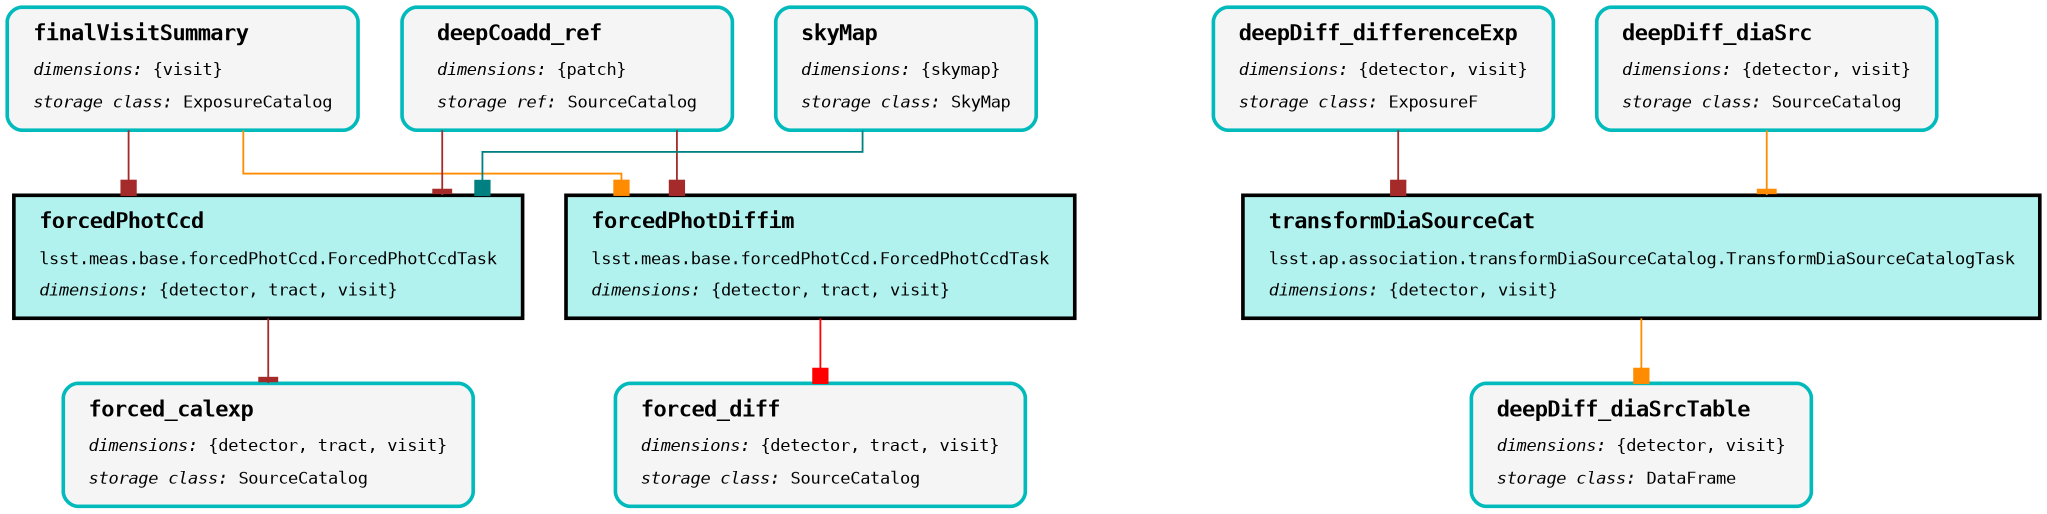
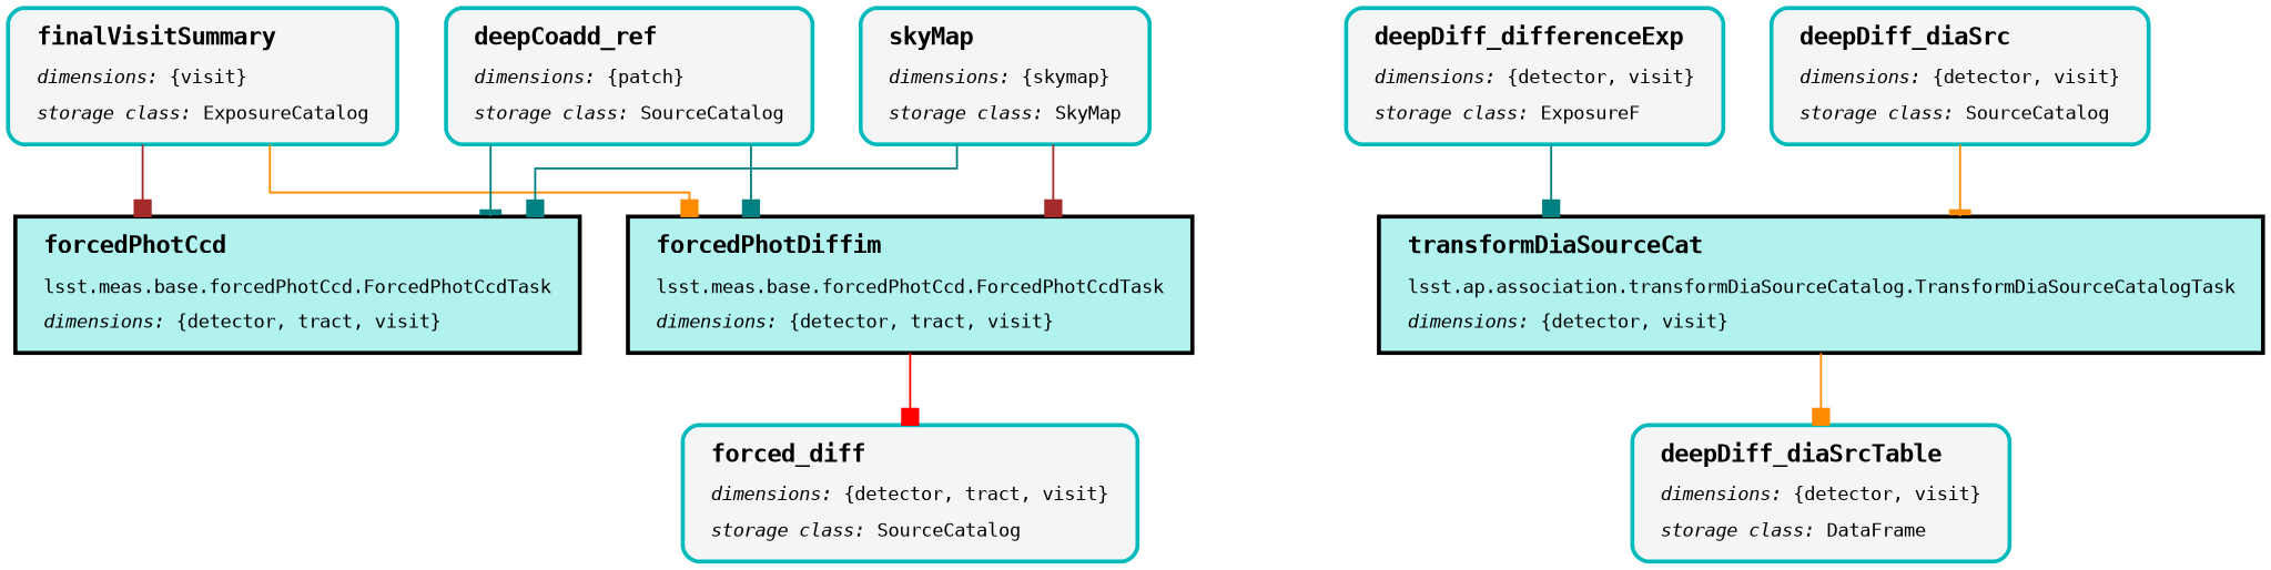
  digraph {
    nodesep=0.5
    ranksep=0.75
    splines=ortho
    node [color="#00BABC" fillcolor="#F5F5F5" fontname=Monospace fontsize=14 margin="0.2,0.1" penwidth=3 shape=box style="rounded,filled,bold"]
    edge [arrowhead=box arrowsize=1.5 color=brown penwidth=1.5]
    n1 [color=black fillcolor="#B1F2EF" label=<<TABLE BORDER="0" CELLPADDING="5"><TR><TD ALIGN="LEFT"><B><FONT POINT-SIZE="18">forcedPhotCcd</FONT></B></TD></TR><TR><TD ALIGN="LEFT">lsst.meas.base.forcedPhotCcd.ForcedPhotCcdTask</TD></TR><TR><TD ALIGN="LEFT"><I>dimensions:</I>&nbsp;{detector, tract, visit}</TD></TR></TABLE>> style=filled]
-   n2 [label=<<TABLE BORDER="0" CELLPADDING="5"><TR><TD ALIGN="LEFT"><B><FONT POINT-SIZE="18">forced_calexp</FONT></B></TD></TR><TR><TD ALIGN="LEFT"><I>dimensions:</I>&nbsp;{detector, tract, visit}</TD></TR><TR><TD ALIGN="LEFT"><I>storage class:</I>&nbsp;SourceCatalog</TD></TR></TABLE>>]
    n3 [label=<<TABLE BORDER="0" CELLPADDING="5"><TR><TD ALIGN="LEFT"><B><FONT POINT-SIZE="18">finalVisitSummary</FONT></B></TD></TR><TR><TD ALIGN="LEFT"><I>dimensions:</I>&nbsp;{visit}</TD></TR><TR><TD ALIGN="LEFT"><I>storage class:</I>&nbsp;ExposureCatalog</TD></TR></TABLE>>]
    n4 [color=black fillcolor="#B1F2EF" label=<<TABLE BORDER="0" CELLPADDING="5"><TR><TD ALIGN="LEFT"><B><FONT POINT-SIZE="18">forcedPhotDiffim</FONT></B></TD></TR><TR><TD ALIGN="LEFT">lsst.meas.base.forcedPhotCcd.ForcedPhotCcdTask</TD></TR><TR><TD ALIGN="LEFT"><I>dimensions:</I>&nbsp;{detector, tract, visit}</TD></TR></TABLE>> style=filled]
    n5 [label=<<TABLE BORDER="0" CELLPADDING="5"><TR><TD ALIGN="LEFT"><B><FONT POINT-SIZE="18">forced_diff</FONT></B></TD></TR><TR><TD ALIGN="LEFT"><I>dimensions:</I>&nbsp;{detector, tract, visit}</TD></TR><TR><TD ALIGN="LEFT"><I>storage class:</I>&nbsp;SourceCatalog</TD></TR></TABLE>>]
-   n6 [label=<<TABLE BORDER="0" CELLPADDING="5"><TR><TD ALIGN="LEFT"><B><FONT POINT-SIZE="18">deepCoadd_ref</FONT></B></TD></TR><TR><TD ALIGN="LEFT"><I>dimensions:</I>&nbsp;{patch}</TD></TR><TR><TD ALIGN="LEFT"><I>storage ref:</I>&nbsp;SourceCatalog</TD></TR></TABLE>>]
+   n6 [label=<<TABLE BORDER="0" CELLPADDING="5"><TR><TD ALIGN="LEFT"><B><FONT POINT-SIZE="18">deepCoadd_ref</FONT></B></TD></TR><TR><TD ALIGN="LEFT"><I>dimensions:</I>&nbsp;{patch}</TD></TR><TR><TD ALIGN="LEFT"><I>storage class:</I>&nbsp;SourceCatalog</TD></TR></TABLE>>]
    n7 [label=<<TABLE BORDER="0" CELLPADDING="5"><TR><TD ALIGN="LEFT"><B><FONT POINT-SIZE="18">skyMap</FONT></B></TD></TR><TR><TD ALIGN="LEFT"><I>dimensions:</I>&nbsp;{skymap}</TD></TR><TR><TD ALIGN="LEFT"><I>storage class:</I>&nbsp;SkyMap</TD></TR></TABLE>>]
    n8 [color=black fillcolor="#B1F2EF" label=<<TABLE BORDER="0" CELLPADDING="5"><TR><TD ALIGN="LEFT"><B><FONT POINT-SIZE="18">transformDiaSourceCat</FONT></B></TD></TR><TR><TD ALIGN="LEFT">lsst.ap.association.transformDiaSourceCatalog.TransformDiaSourceCatalogTask</TD></TR><TR><TD ALIGN="LEFT"><I>dimensions:</I>&nbsp;{detector, visit}</TD></TR></TABLE>> style=filled]
    n9 [label=<<TABLE BORDER="0" CELLPADDING="5"><TR><TD ALIGN="LEFT"><B><FONT POINT-SIZE="18">deepDiff_diaSrcTable</FONT></B></TD></TR><TR><TD ALIGN="LEFT"><I>dimensions:</I>&nbsp;{detector, visit}</TD></TR><TR><TD ALIGN="LEFT"><I>storage class:</I>&nbsp;DataFrame</TD></TR></TABLE>>]
    n10 [label=<<TABLE BORDER="0" CELLPADDING="5"><TR><TD ALIGN="LEFT"><B><FONT POINT-SIZE="18">deepDiff_differenceExp</FONT></B></TD></TR><TR><TD ALIGN="LEFT"><I>dimensions:</I>&nbsp;{detector, visit}</TD></TR><TR><TD ALIGN="LEFT"><I>storage class:</I>&nbsp;ExposureF</TD></TR></TABLE>>]
    n11 [label=<<TABLE BORDER="0" CELLPADDING="5"><TR><TD ALIGN="LEFT"><B><FONT POINT-SIZE="18">deepDiff_diaSrc</FONT></B></TD></TR><TR><TD ALIGN="LEFT"><I>dimensions:</I>&nbsp;{detector, visit}</TD></TR><TR><TD ALIGN="LEFT"><I>storage class:</I>&nbsp;SourceCatalog</TD></TR></TABLE>>]
-   n1 -> n2 [arrowhead=tee]
    n3 -> n1
    n3 -> n4 [color=darkorange]
    n4 -> n5 [color=red]
-   n6 -> n1 [arrowhead=tee]
-   n6 -> n4
+   n6 -> n1 [arrowhead=tee color=teal]
+   n6 -> n4 [color=teal]
    n7 -> n1 [color=teal]
+   n7 -> n4
    n8 -> n9 [color=darkorange]
-   n10 -> n8
+   n10 -> n8 [color=teal]
    n11 -> n8 [arrowhead=tee color=darkorange]
  }
